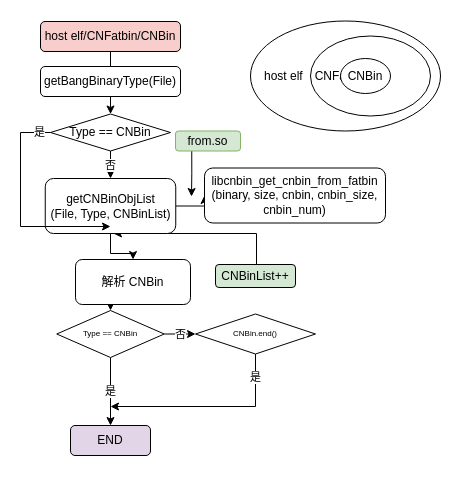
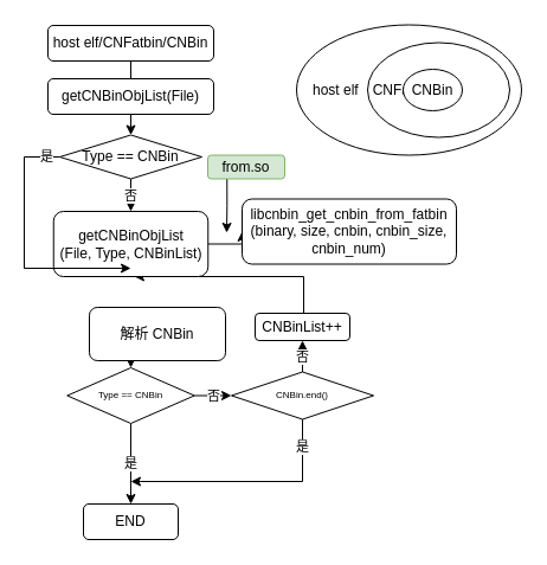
  <mxCell id="0" />
  <mxCell id="1" parent="0" />
  <mxCell id="2" style="edgeStyle=orthogonalEdgeStyle;rounded=0;orthogonalLoop=1;jettySize=auto;html=1;exitX=0.5;exitY=1;exitDx=0;exitDy=0;entryX=0.5;entryY=0;entryDx=0;entryDy=0;endArrow=none;" edge="1" parent="1" source="3" target="22"><mxGeometry relative="1" as="geometry" /></mxCell>
- <mxCell id="3" value="host elf/CNFatbin/CNBin" style="rounded=1;whiteSpace=wrap;html=1;fontSize=12;glass=0;strokeWidth=1;shadow=0;fillColor=#f8cecc;" parent="1" vertex="1"><mxGeometry x="40" y="21" width="140" height="30" as="geometry" /></mxCell>
+ <mxCell id="3" value="host elf/CNFatbin/CNBin" style="rounded=1;whiteSpace=wrap;html=1;fontSize=12;glass=0;strokeWidth=1;shadow=0;" parent="1" vertex="1"><mxGeometry x="40" y="21" width="140" height="30" as="geometry" /></mxCell>
  <mxCell id="4" style="edgeStyle=orthogonalEdgeStyle;rounded=0;orthogonalLoop=1;jettySize=auto;html=1;exitX=0.5;exitY=1;exitDx=0;exitDy=0;entryX=0.5;entryY=0;entryDx=0;entryDy=0;" parent="1" source="5" target="8" edge="1"><mxGeometry relative="1" as="geometry" /></mxCell>
  <mxCell id="5" value="解析 CNBin" style="rounded=1;whiteSpace=wrap;html=1;fontSize=12;glass=0;strokeWidth=1;shadow=0;" parent="1" vertex="1"><mxGeometry x="75" y="259" width="115" height="45" as="geometry" /></mxCell>
  <mxCell id="6" value="是" style="edgeStyle=orthogonalEdgeStyle;rounded=0;orthogonalLoop=1;jettySize=auto;html=1;exitX=0.5;exitY=1;exitDx=0;exitDy=0;entryX=0.5;entryY=0;entryDx=0;entryDy=0;" parent="1" source="8" target="11" edge="1"><mxGeometry relative="1" as="geometry" /></mxCell>
  <mxCell id="7" value="否" style="edgeStyle=orthogonalEdgeStyle;rounded=0;orthogonalLoop=1;jettySize=auto;html=1;exitX=1;exitY=0.5;exitDx=0;exitDy=0;entryX=0;entryY=0.5;entryDx=0;entryDy=0;" edge="1" parent="1" source="8" target="28"><mxGeometry relative="1" as="geometry" /></mxCell>
  <mxCell id="8" value="&lt;font style=&quot;font-size: 8px;&quot;&gt;Type == CNBin&lt;/font&gt;" style="rhombus;whiteSpace=wrap;html=1;shadow=0;fontFamily=Helvetica;fontSize=12;align=center;strokeWidth=1;spacing=6;spacingTop=-4;" parent="1" vertex="1"><mxGeometry x="56.25" y="310" width="107.5" height="47" as="geometry" /></mxCell>
  <mxCell id="9" style="edgeStyle=orthogonalEdgeStyle;rounded=0;orthogonalLoop=1;jettySize=auto;html=1;exitX=0.5;exitY=0;exitDx=0;exitDy=0;" edge="1" parent="1"><mxGeometry relative="1" as="geometry"><mxPoint x="113" y="233" as="targetPoint" /><mxPoint x="256" y="264" as="sourcePoint" /><Array as="points"><mxPoint x="256" y="233" /></Array></mxGeometry></mxCell>
- <mxCell id="10" value="CNBinList++" style="rounded=1;whiteSpace=wrap;html=1;fontSize=12;glass=0;strokeWidth=1;shadow=0;fillColor=#d5e8d4;" parent="1" vertex="1"><mxGeometry x="215" y="264" width="80" height="23" as="geometry" /></mxCell>
- <mxCell id="11" value="END" style="rounded=1;whiteSpace=wrap;html=1;fontSize=12;glass=0;strokeWidth=1;shadow=0;fillColor=#e1d5e7;" parent="1" vertex="1"><mxGeometry x="70" y="425" width="80" height="30" as="geometry" /></mxCell>
+ <mxCell id="10" value="CNBinList++" style="rounded=1;whiteSpace=wrap;html=1;fontSize=12;glass=0;strokeWidth=1;shadow=0;" parent="1" vertex="1"><mxGeometry x="215" y="264" width="80" height="23" as="geometry" /></mxCell>
+ <mxCell id="11" value="END" style="rounded=1;whiteSpace=wrap;html=1;fontSize=12;glass=0;strokeWidth=1;shadow=0;" parent="1" vertex="1"><mxGeometry x="70" y="425" width="80" height="30" as="geometry" /></mxCell>
  <mxCell id="12" style="edgeStyle=orthogonalEdgeStyle;rounded=0;orthogonalLoop=1;jettySize=auto;html=1;exitX=1;exitY=0.5;exitDx=0;exitDy=0;entryX=0;entryY=0.5;entryDx=0;entryDy=0;" edge="1" parent="1" source="14" target="15"><mxGeometry relative="1" as="geometry" /></mxCell>
- <mxCell id="13" style="edgeStyle=orthogonalEdgeStyle;rounded=0;orthogonalLoop=1;jettySize=auto;html=1;exitX=0.5;exitY=1;exitDx=0;exitDy=0;" edge="1" parent="1" source="14" target="5"><mxGeometry relative="1" as="geometry" /></mxCell>
  <mxCell id="14" value="getCNBinObjList&lt;br&gt;(File, Type, CNBinList)" style="rounded=1;whiteSpace=wrap;html=1;fontSize=12;glass=0;strokeWidth=1;shadow=0;container=0;" parent="1" vertex="1"><mxGeometry x="44.75" y="178" width="130.5" height="55" as="geometry" /></mxCell>
  <mxCell id="15" value="libcnbin_get_cnbin_from_fatbin&lt;br&gt;(binary, size, cnbin, cnbin_size, cnbin_num)" style="rounded=1;whiteSpace=wrap;html=1;fontSize=12;glass=0;strokeWidth=1;shadow=0;container=0;" parent="1" vertex="1"><mxGeometry x="204" y="167.5" width="181" height="55" as="geometry" /></mxCell>
  <mxCell id="16" style="edgeStyle=orthogonalEdgeStyle;rounded=0;orthogonalLoop=1;jettySize=auto;html=1;exitX=0.25;exitY=1;exitDx=0;exitDy=0;" edge="1" parent="1" source="17"><mxGeometry relative="1" as="geometry"><mxPoint x="191" y="196" as="targetPoint" /></mxGeometry></mxCell>
  <mxCell id="17" value="from.so" style="rounded=1;whiteSpace=wrap;html=1;fontSize=12;glass=0;strokeWidth=1;shadow=0;fillColor=#d5e8d4;strokeColor=#82b366;container=0;" parent="1" vertex="1"><mxGeometry x="175" y="130.5" width="65" height="20" as="geometry" /></mxCell>
  <mxCell id="18" value="host elf&amp;nbsp; &amp;nbsp; &amp;nbsp; &amp;nbsp; &amp;nbsp; &amp;nbsp; &amp;nbsp; &amp;nbsp; &amp;nbsp; &amp;nbsp; &amp;nbsp; &amp;nbsp; &amp;nbsp; &amp;nbsp; &amp;nbsp; &amp;nbsp; &amp;nbsp; &amp;nbsp; &amp;nbsp;" style="ellipse;whiteSpace=wrap;html=1;" vertex="1" parent="1"><mxGeometry x="250" y="20.5" width="190" height="110" as="geometry" /></mxCell>
  <mxCell id="19" value="CNFatbin&amp;nbsp; &amp;nbsp; &amp;nbsp; &amp;nbsp; &amp;nbsp; &amp;nbsp; &amp;nbsp; &amp;nbsp; &amp;nbsp;&amp;nbsp;" style="ellipse;whiteSpace=wrap;html=1;" vertex="1" parent="1"><mxGeometry x="310" y="35.5" width="120" height="80" as="geometry" /></mxCell>
  <mxCell id="20" value="CNBin" style="ellipse;whiteSpace=wrap;html=1;" vertex="1" parent="1"><mxGeometry x="340" y="58" width="50" height="35" as="geometry" /></mxCell>
  <mxCell id="21" style="edgeStyle=orthogonalEdgeStyle;rounded=0;orthogonalLoop=1;jettySize=auto;html=1;exitX=0.5;exitY=1;exitDx=0;exitDy=0;entryX=0.5;entryY=0;entryDx=0;entryDy=0;" edge="1" parent="1" source="22" target="25"><mxGeometry relative="1" as="geometry" /></mxCell>
- <mxCell id="22" value="getBangBinaryType(File)" style="rounded=1;whiteSpace=wrap;html=1;fontSize=12;glass=0;strokeWidth=1;shadow=0;" vertex="1" parent="1"><mxGeometry x="40" y="66" width="140" height="30" as="geometry" /></mxCell>
+ <mxCell id="22" value="getCNBinObjList(File)" style="rounded=1;whiteSpace=wrap;html=1;fontSize=12;glass=0;strokeWidth=1;shadow=0;" vertex="1" parent="1"><mxGeometry x="40" y="66" width="140" height="30" as="geometry" /></mxCell>
  <mxCell id="23" value="是" style="edgeStyle=orthogonalEdgeStyle;rounded=0;orthogonalLoop=1;jettySize=auto;html=1;exitX=0;exitY=0.5;exitDx=0;exitDy=0;" edge="1" parent="1" source="25"><mxGeometry x="-0.897" relative="1" as="geometry"><mxPoint x="110" y="226" as="targetPoint" /><Array as="points"><mxPoint x="20" y="132" /><mxPoint x="20" y="226" /></Array><mxPoint as="offset" /></mxGeometry></mxCell>
  <mxCell id="24" value="否" style="edgeStyle=orthogonalEdgeStyle;rounded=0;orthogonalLoop=1;jettySize=auto;html=1;exitX=0.5;exitY=1;exitDx=0;exitDy=0;entryX=0.5;entryY=0;entryDx=0;entryDy=0;" edge="1" parent="1" source="25" target="14"><mxGeometry relative="1" as="geometry" /></mxCell>
  <mxCell id="25" value="Type == CNBin" style="rhombus;whiteSpace=wrap;html=1;" vertex="1" parent="1"><mxGeometry x="50" y="113.5" width="120" height="37" as="geometry" /></mxCell>
+ <mxCell id="26" value="否" style="edgeStyle=orthogonalEdgeStyle;rounded=0;orthogonalLoop=1;jettySize=auto;html=1;exitX=0.5;exitY=0;exitDx=0;exitDy=0;entryX=0.5;entryY=1;entryDx=0;entryDy=0;" edge="1" parent="1" source="28" target="10"><mxGeometry relative="1" as="geometry" /></mxCell>
  <mxCell id="27" value="是" style="edgeStyle=orthogonalEdgeStyle;rounded=0;orthogonalLoop=1;jettySize=auto;html=1;exitX=0.5;exitY=1;exitDx=0;exitDy=0;" edge="1" parent="1" source="28"><mxGeometry x="-0.772" relative="1" as="geometry"><mxPoint x="110" y="406" as="targetPoint" /><Array as="points"><mxPoint x="255" y="406" /></Array><mxPoint as="offset" /></mxGeometry></mxCell>
  <mxCell id="28" value="&lt;font style=&quot;font-size: 8px;&quot;&gt;CNBin.end()&lt;/font&gt;" style="rhombus;whiteSpace=wrap;html=1;shadow=0;fontFamily=Helvetica;fontSize=12;align=center;strokeWidth=1;spacing=6;spacingTop=-4;" vertex="1" parent="1"><mxGeometry x="195" y="313.5" width="120" height="40" as="geometry" /></mxCell>
